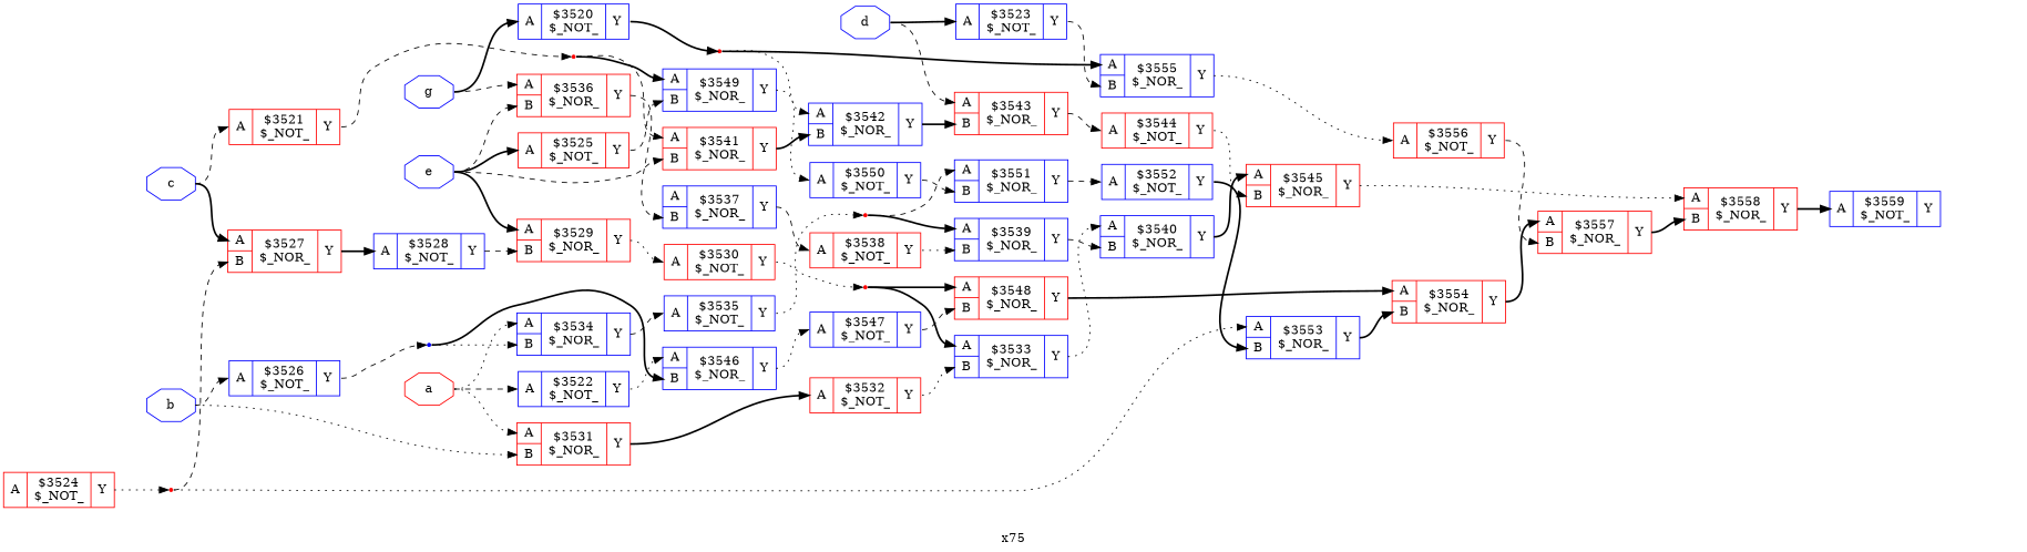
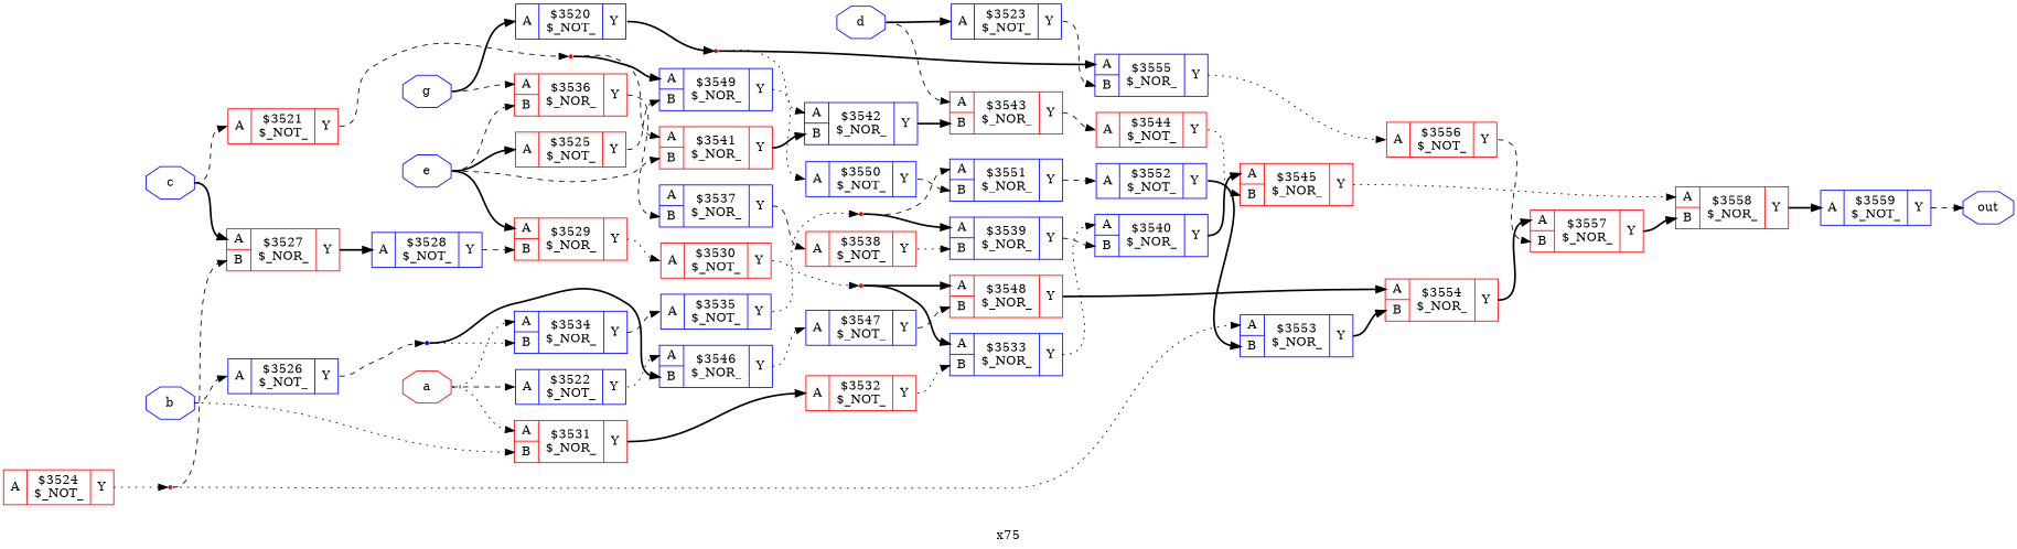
  digraph {
    fontname="DejaVu Serif"
    label=x75
    rankdir=LR
    remincross=true
    node [color=blue fontname="DejaVu Serif" shape=record]
    edge [color=black fontname="DejaVu Serif" headport="p48:w" style=dashed tailport="p49:e"]
    n40 [color=red fontcolor=black label=a shape=octagon]
    c52 [label="{{<p48> A}|$3522\n$_NOT_|{<p49> Y}}"]
    c62 [color=red label="{{<p48> A|<p57> B}|$3531\n$_NOR_|{<p49> Y}}"]
    c65 [label="{{<p48> A|<p57> B}|$3534\n$_NOR_|{<p49> Y}}"]
    c77 [label="{{<p48> A|<p57> B}|$3546\n$_NOR_|{<p49> Y}}"]
    c63 [color=red label="{{<p48> A}|$3532\n$_NOT_|{<p49> Y}}"]
    c66 [label="{{<p48> A}|$3535\n$_NOT_|{<p49> Y}}"]
    n41 [fontcolor=black label=b shape=octagon]
    c56 [label="{{<p48> A}|$3526\n$_NOT_|{<p49> Y}}"]
    n6 [shape=point]
    n42 [fontcolor=black label=c shape=octagon]
    c51 [color=red label="{{<p48> A}|$3521\n$_NOT_|{<p49> Y}}"]
    c58 [color=red label="{{<p48> A|<p57> B}|$3527\n$_NOR_|{<p49> Y}}"]
    n1 [color=red shape=point]
    c59 [label="{{<p48> A}|$3528\n$_NOT_|{<p49> Y}}"]
    n43 [fontcolor=black label=d shape=octagon]
    c53 [label="{{<p48> A}|$3523\n$_NOT_|{<p49> Y}}"]
    c74 [color=red label="{{<p48> A|<p57> B}|$3543\n$_NOR_|{<p49> Y}}"]
    c86 [label="{{<p48> A|<p57> B}|$3555\n$_NOR_|{<p49> Y}}"]
    c75 [color=red label="{{<p48> A}|$3544\n$_NOT_|{<p49> Y}}"]
    n44 [fontcolor=black label=e shape=octagon]
    c55 [color=red label="{{<p48> A}|$3525\n$_NOT_|{<p49> Y}}"]
    c60 [color=red label="{{<p48> A|<p57> B}|$3529\n$_NOR_|{<p49> Y}}"]
    c67 [color=red label="{{<p48> A|<p57> B}|$3536\n$_NOR_|{<p49> Y}}"]
    c72 [color=red label="{{<p48> A|<p57> B}|$3541\n$_NOR_|{<p49> Y}}"]
    c80 [label="{{<p48> A|<p57> B}|$3549\n$_NOR_|{<p49> Y}}"]
    c61 [color=red label="{{<p48> A}|$3530\n$_NOT_|{<p49> Y}}"]
    c68 [label="{{<p48> A|<p57> B}|$3537\n$_NOR_|{<p49> Y}}"]
    c73 [label="{{<p48> A|<p57> B}|$3542\n$_NOR_|{<p49> Y}}"]
    c54 [color=red label="{{<p48> A}|$3524\n$_NOT_|{<p49> Y}}"]
    n4 [color=red shape=point]
    c69 [color=red label="{{<p48> A}|$3538\n$_NOT_|{<p49> Y}}"]
    n46 [fontcolor=black label=g shape=octagon]
    c50 [label="{{<p48> A}|$3520\n$_NOT_|{<p49> Y}}"]
    n39 [color=red shape=point]
+   n47 [fontcolor=black label=out shape=octagon]
    c78 [label="{{<p48> A}|$3547\n$_NOT_|{<p49> Y}}"]
    c87 [color=red label="{{<p48> A}|$3556\n$_NOT_|{<p49> Y}}"]
    c84 [label="{{<p48> A|<p57> B}|$3553\n$_NOR_|{<p49> Y}}"]
    c81 [label="{{<p48> A}|$3550\n$_NOT_|{<p49> Y}}"]
    n10 [color=red shape=point]
    c64 [label="{{<p48> A|<p57> B}|$3533\n$_NOR_|{<p49> Y}}"]
    c79 [color=red label="{{<p48> A|<p57> B}|$3548\n$_NOR_|{<p49> Y}}"]
    c71 [label="{{<p48> A|<p57> B}|$3540\n$_NOR_|{<p49> Y}}"]
    c76 [color=red label="{{<p48> A|<p57> B}|$3545\n$_NOR_|{<p49> Y}}"]
    n15 [color=red shape=point]
    c70 [label="{{<p48> A|<p57> B}|$3539\n$_NOR_|{<p49> Y}}"]
    c82 [label="{{<p48> A|<p57> B}|$3551\n$_NOR_|{<p49> Y}}"]
    c89 [color=red label="{{<p48> A|<p57> B}|$3558\n$_NOR_|{<p49> Y}}"]
    c90 [label="{{<p48> A}|$3559\n$_NOT_|{<p49> Y}}"]
    c85 [color=red label="{{<p48> A|<p57> B}|$3554\n$_NOR_|{<p49> Y}}"]
    c88 [color=red label="{{<p48> A|<p57> B}|$3557\n$_NOR_|{<p49> Y}}"]
    c83 [label="{{<p48> A}|$3552\n$_NOT_|{<p49> Y}}"]
    n40 -> c52 [tailport=e]
    n40 -> c62 [style=dotted tailport=e]
    n40 -> c65 [style=dotted tailport=e]
    c52 -> c77 [style=dotted]
    c62 -> c63 [style=bold]
    c65 -> c66
    c77 -> c78 [style=dotted]
    c63 -> c64 [headport="p57:w" style=dotted]
    c66 -> n15 [headport=w style=dotted]
    n41 -> c62 [headport="p57:w" style=dotted tailport=e]
    n41 -> c56 [tailport=e]
    c56 -> n6 [headport=w]
    n6 -> c65 [headport="p57:w" style=dotted tailport=e]
    n6 -> c77 [headport="p57:w" style=bold tailport=e]
    n42 -> c51 [tailport=e]
    n42 -> c58 [style=bold tailport=e]
    c51 -> n1 [headport=w]
    c58 -> c59 [style=bold]
    n1 -> c72 [tailport=e]
    n1 -> c80 [style=bold tailport=e]
    c59 -> c60 [headport="p57:w"]
    n43 -> c53 [style=bold tailport=e]
    n43 -> c74 [tailport=e]
    c53 -> c86 [headport="p57:w"]
    c74 -> c75
    c86 -> c87 [style=dotted]
    c75 -> c76 [headport="p57:w" style=dotted]
    n44 -> c55 [style=bold tailport=e]
    n44 -> c60 [style=bold tailport=e]
    n44 -> c67 [headport="p57:w" tailport=e]
    n44 -> c72 [headport="p57:w" tailport=e]
    c55 -> c80 [headport="p57:w"]
    c60 -> c61 [style=dotted]
    c67 -> c68 [headport="p57:w"]
    c72 -> c73 [headport="p57:w" style=bold]
    c80 -> c81 [style=dotted]
    c61 -> n10 [headport=w style=dotted]
    c68 -> c69
    c73 -> c74 [headport="p57:w" style=bold]
    c54 -> n4 [headport=w style=dotted]
    n4 -> c58 [headport="p57:w" tailport=e]
    n4 -> c84 [style=dotted tailport=e]
    c69 -> c70 [headport="p57:w" style=dotted]
    n46 -> c67 [tailport=e]
    n46 -> c50 [style=bold tailport=e]
    c50 -> n39 [headport=w style=bold]
    n39 -> c86 [style=bold tailport=e]
    n39 -> c73 [style=dotted tailport=e]
    c78 -> c79 [headport="p57:w"]
    c87 -> c88 [headport="p57:w"]
    c84 -> c85 [headport="p57:w" style=bold]
    c81 -> c82 [headport="p57:w"]
    n10 -> c64 [style=bold tailport=e]
    n10 -> c79 [style=bold tailport=e]
    c64 -> c71 [style=dotted]
    c79 -> c85 [style=bold]
    c71 -> c76 [style=bold]
    c76 -> c89 [style=dotted]
    n15 -> c70 [style=bold tailport=e]
    n15 -> c82 [tailport=e]
    c70 -> c71 [headport="p57:w"]
    c82 -> c83
    c89 -> c90 [style=bold]
+   c90 -> n47 [headport=w]
    c85 -> c88 [style=bold]
    c88 -> c89 [headport="p57:w" style=bold]
    c83 -> c84 [headport="p57:w" style=bold]
  }
